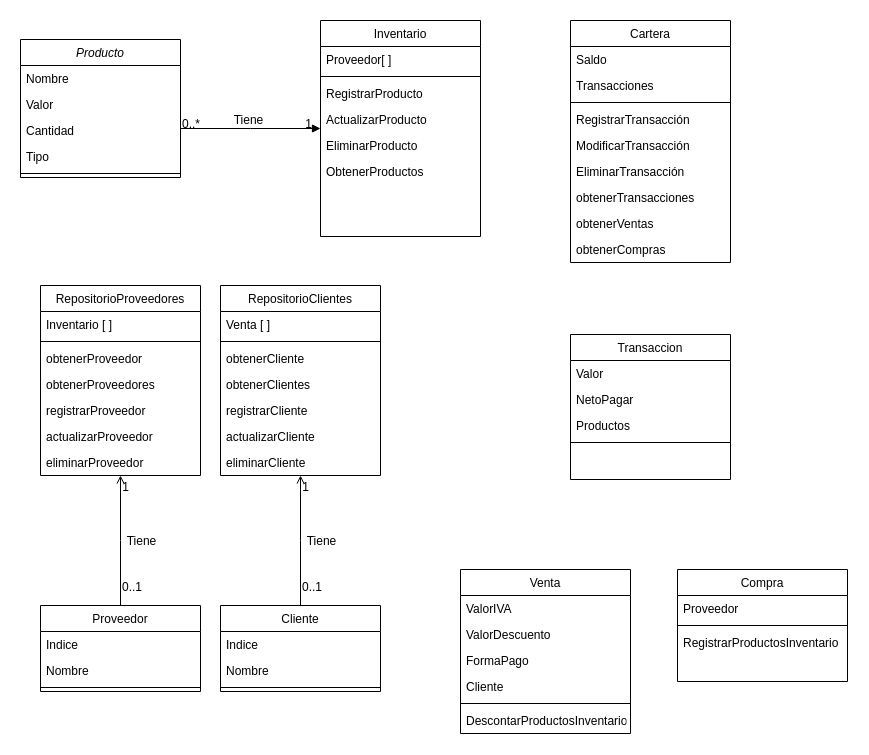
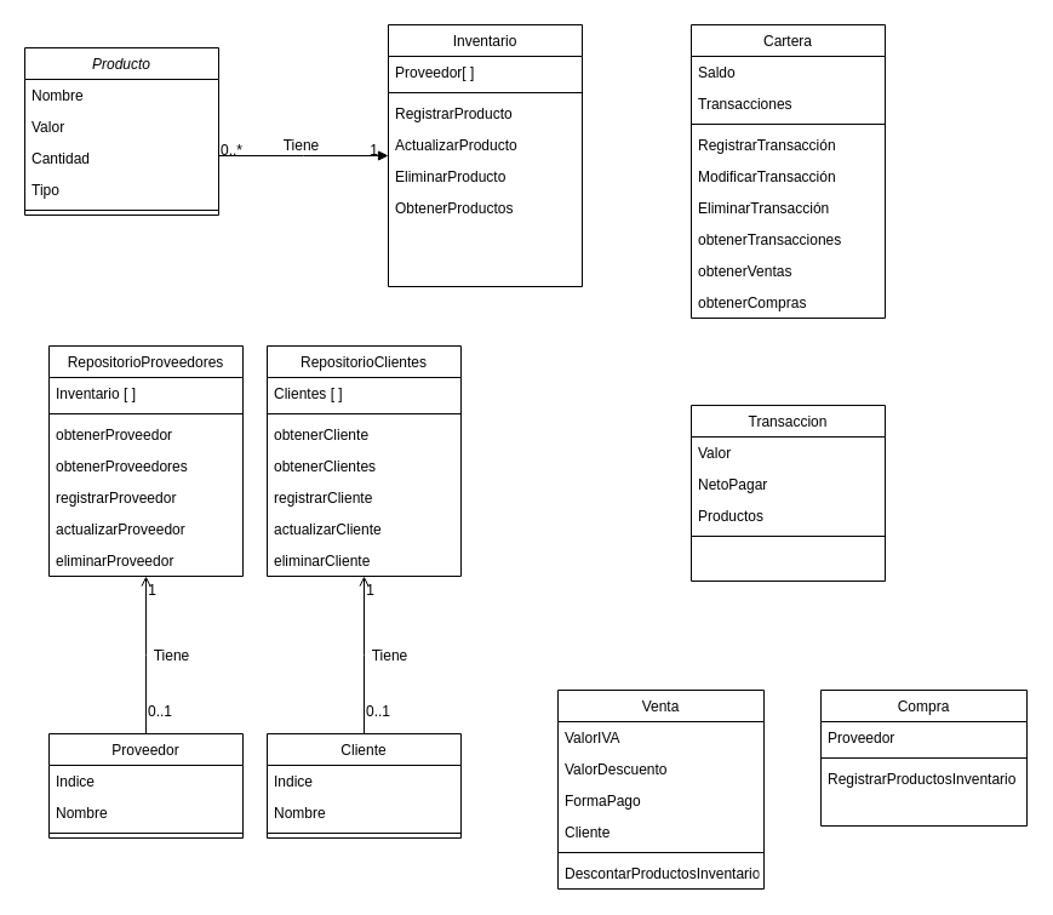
  <mxCell id="0" />
  <mxCell id="1" parent="0" />
  <mxCell id="2" value="Producto" style="swimlane;fontStyle=2;align=center;verticalAlign=top;childLayout=stackLayout;horizontal=1;startSize=26;horizontalStack=0;resizeParent=1;resizeLast=0;collapsible=1;marginBottom=0;rounded=0;shadow=0;strokeWidth=1;" parent="1" vertex="1"><mxGeometry x="20" y="39" width="160" height="138" as="geometry"><mxRectangle x="230" y="140" width="160" height="26" as="alternateBounds" /></mxGeometry></mxCell>
  <mxCell id="3" value="Nombre" style="text;align=left;verticalAlign=top;spacingLeft=4;spacingRight=4;overflow=hidden;rotatable=0;points=[[0,0.5],[1,0.5]];portConstraint=eastwest;" parent="2" vertex="1"><mxGeometry y="26" width="160" height="26" as="geometry" /></mxCell>
  <mxCell id="4" value="Valor" style="text;align=left;verticalAlign=top;spacingLeft=4;spacingRight=4;overflow=hidden;rotatable=0;points=[[0,0.5],[1,0.5]];portConstraint=eastwest;rounded=0;shadow=0;html=0;" parent="2" vertex="1"><mxGeometry y="52" width="160" height="26" as="geometry" /></mxCell>
  <mxCell id="5" value="Cantidad" style="text;align=left;verticalAlign=top;spacingLeft=4;spacingRight=4;overflow=hidden;rotatable=0;points=[[0,0.5],[1,0.5]];portConstraint=eastwest;rounded=0;shadow=0;html=0;" vertex="1" parent="2"><mxGeometry y="78" width="160" height="26" as="geometry" /></mxCell>
  <mxCell id="6" value="Tipo" style="text;align=left;verticalAlign=top;spacingLeft=4;spacingRight=4;overflow=hidden;rotatable=0;points=[[0,0.5],[1,0.5]];portConstraint=eastwest;rounded=0;shadow=0;html=0;" vertex="1" parent="2"><mxGeometry y="104" width="160" height="26" as="geometry" /></mxCell>
  <mxCell id="7" value="" style="line;html=1;strokeWidth=1;align=left;verticalAlign=middle;spacingTop=-1;spacingLeft=3;spacingRight=3;rotatable=0;labelPosition=right;points=[];portConstraint=eastwest;" parent="2" vertex="1"><mxGeometry y="130" width="160" height="8" as="geometry" /></mxCell>
  <mxCell id="8" value="Proveedor" style="swimlane;fontStyle=0;align=center;verticalAlign=top;childLayout=stackLayout;horizontal=1;startSize=26;horizontalStack=0;resizeParent=1;resizeLast=0;collapsible=1;marginBottom=0;rounded=0;shadow=0;strokeWidth=1;" parent="1" vertex="1"><mxGeometry x="40" y="605" width="160" height="86" as="geometry"><mxRectangle x="130" y="380" width="160" height="26" as="alternateBounds" /></mxGeometry></mxCell>
  <mxCell id="9" value="Indice" style="text;align=left;verticalAlign=top;spacingLeft=4;spacingRight=4;overflow=hidden;rotatable=0;points=[[0,0.5],[1,0.5]];portConstraint=eastwest;" vertex="1" parent="8"><mxGeometry y="26" width="160" height="26" as="geometry" /></mxCell>
  <mxCell id="10" value="Nombre" style="text;align=left;verticalAlign=top;spacingLeft=4;spacingRight=4;overflow=hidden;rotatable=0;points=[[0,0.5],[1,0.5]];portConstraint=eastwest;" parent="8" vertex="1"><mxGeometry y="52" width="160" height="26" as="geometry" /></mxCell>
  <mxCell id="11" value="" style="line;html=1;strokeWidth=1;align=left;verticalAlign=middle;spacingTop=-1;spacingLeft=3;spacingRight=3;rotatable=0;labelPosition=right;points=[];portConstraint=eastwest;" parent="8" vertex="1"><mxGeometry y="78" width="160" height="8" as="geometry" /></mxCell>
  <mxCell id="12" value="Cliente" style="swimlane;fontStyle=0;align=center;verticalAlign=top;childLayout=stackLayout;horizontal=1;startSize=26;horizontalStack=0;resizeParent=1;resizeLast=0;collapsible=1;marginBottom=0;rounded=0;shadow=0;strokeWidth=1;" parent="1" vertex="1"><mxGeometry x="220" y="605" width="160" height="86" as="geometry"><mxRectangle x="340" y="380" width="170" height="26" as="alternateBounds" /></mxGeometry></mxCell>
  <mxCell id="13" value="Indice" style="text;align=left;verticalAlign=top;spacingLeft=4;spacingRight=4;overflow=hidden;rotatable=0;points=[[0,0.5],[1,0.5]];portConstraint=eastwest;" vertex="1" parent="12"><mxGeometry y="26" width="160" height="26" as="geometry" /></mxCell>
  <mxCell id="14" value="Nombre" style="text;align=left;verticalAlign=top;spacingLeft=4;spacingRight=4;overflow=hidden;rotatable=0;points=[[0,0.5],[1,0.5]];portConstraint=eastwest;" parent="12" vertex="1"><mxGeometry y="52" width="160" height="26" as="geometry" /></mxCell>
  <mxCell id="15" value="" style="line;html=1;strokeWidth=1;align=left;verticalAlign=middle;spacingTop=-1;spacingLeft=3;spacingRight=3;rotatable=0;labelPosition=right;points=[];portConstraint=eastwest;" parent="12" vertex="1"><mxGeometry y="78" width="160" height="8" as="geometry" /></mxCell>
  <mxCell id="16" value="Inventario" style="swimlane;fontStyle=0;align=center;verticalAlign=top;childLayout=stackLayout;horizontal=1;startSize=26;horizontalStack=0;resizeParent=1;resizeLast=0;collapsible=1;marginBottom=0;rounded=0;shadow=0;strokeWidth=1;" parent="1" vertex="1"><mxGeometry x="320" y="20" width="160" height="216" as="geometry"><mxRectangle x="520" y="81" width="160" height="26" as="alternateBounds" /></mxGeometry></mxCell>
  <mxCell id="17" value="Proveedor[ ]" style="text;align=left;verticalAlign=top;spacingLeft=4;spacingRight=4;overflow=hidden;rotatable=0;points=[[0,0.5],[1,0.5]];portConstraint=eastwest;" parent="16" vertex="1"><mxGeometry y="26" width="160" height="26" as="geometry" /></mxCell>
  <mxCell id="18" value="" style="line;html=1;strokeWidth=1;align=left;verticalAlign=middle;spacingTop=-1;spacingLeft=3;spacingRight=3;rotatable=0;labelPosition=right;points=[];portConstraint=eastwest;" parent="16" vertex="1"><mxGeometry y="52" width="160" height="8" as="geometry" /></mxCell>
  <mxCell id="19" value="RegistrarProducto" style="text;align=left;verticalAlign=top;spacingLeft=4;spacingRight=4;overflow=hidden;rotatable=0;points=[[0,0.5],[1,0.5]];portConstraint=eastwest;" parent="16" vertex="1"><mxGeometry y="60" width="160" height="26" as="geometry" /></mxCell>
  <mxCell id="20" value="ActualizarProducto" style="text;align=left;verticalAlign=top;spacingLeft=4;spacingRight=4;overflow=hidden;rotatable=0;points=[[0,0.5],[1,0.5]];portConstraint=eastwest;" parent="16" vertex="1"><mxGeometry y="86" width="160" height="26" as="geometry" /></mxCell>
  <mxCell id="21" value="EliminarProducto" style="text;align=left;verticalAlign=top;spacingLeft=4;spacingRight=4;overflow=hidden;rotatable=0;points=[[0,0.5],[1,0.5]];portConstraint=eastwest;" vertex="1" parent="16"><mxGeometry y="112" width="160" height="26" as="geometry" /></mxCell>
  <mxCell id="22" value="ObtenerProductos" style="text;align=left;verticalAlign=top;spacingLeft=4;spacingRight=4;overflow=hidden;rotatable=0;points=[[0,0.5],[1,0.5]];portConstraint=eastwest;" vertex="1" parent="16"><mxGeometry y="138" width="160" height="26" as="geometry" /></mxCell>
  <mxCell id="23" value="" style="endArrow=block;shadow=0;strokeWidth=1;rounded=0;endFill=1;edgeStyle=elbowEdgeStyle;elbow=vertical;entryX=0;entryY=0.5;entryDx=0;entryDy=0;" parent="1" source="2" target="16" edge="1"><mxGeometry x="0.5" y="41" relative="1" as="geometry"><mxPoint x="230" y="131" as="sourcePoint" /><mxPoint x="280" y="119" as="targetPoint" /><mxPoint x="-40" y="32" as="offset" /></mxGeometry></mxCell>
  <mxCell id="24" value="0..*" style="resizable=0;align=left;verticalAlign=bottom;labelBackgroundColor=none;fontSize=12;" parent="23" connectable="0" vertex="1"><mxGeometry x="-1" relative="1" as="geometry"><mxPoint y="4" as="offset" /></mxGeometry></mxCell>
  <mxCell id="25" value="1" style="resizable=0;align=right;verticalAlign=bottom;labelBackgroundColor=none;fontSize=12;" parent="23" connectable="0" vertex="1"><mxGeometry x="1" relative="1" as="geometry"><mxPoint x="-7" y="4" as="offset" /></mxGeometry></mxCell>
  <mxCell id="26" value="Tiene" style="text;html=1;resizable=0;points=[];;align=center;verticalAlign=middle;labelBackgroundColor=none;rounded=0;shadow=0;strokeWidth=1;fontSize=12;" parent="23" vertex="1" connectable="0"><mxGeometry x="0.5" y="49" relative="1" as="geometry"><mxPoint x="-38" y="40" as="offset" /></mxGeometry></mxCell>
  <mxCell id="27" value="Cartera" style="swimlane;fontStyle=0;align=center;verticalAlign=top;childLayout=stackLayout;horizontal=1;startSize=26;horizontalStack=0;resizeParent=1;resizeLast=0;collapsible=1;marginBottom=0;rounded=0;shadow=0;strokeWidth=1;" vertex="1" parent="1"><mxGeometry x="570" y="20" width="160" height="242" as="geometry"><mxRectangle x="810" y="81" width="160" height="26" as="alternateBounds" /></mxGeometry></mxCell>
  <mxCell id="28" value="Saldo" style="text;align=left;verticalAlign=top;spacingLeft=4;spacingRight=4;overflow=hidden;rotatable=0;points=[[0,0.5],[1,0.5]];portConstraint=eastwest;" vertex="1" parent="27"><mxGeometry y="26" width="160" height="26" as="geometry" /></mxCell>
  <mxCell id="29" value="Transacciones" style="text;align=left;verticalAlign=top;spacingLeft=4;spacingRight=4;overflow=hidden;rotatable=0;points=[[0,0.5],[1,0.5]];portConstraint=eastwest;" vertex="1" parent="27"><mxGeometry y="52" width="160" height="26" as="geometry" /></mxCell>
  <mxCell id="30" value="" style="line;html=1;strokeWidth=1;align=left;verticalAlign=middle;spacingTop=-1;spacingLeft=3;spacingRight=3;rotatable=0;labelPosition=right;points=[];portConstraint=eastwest;" vertex="1" parent="27"><mxGeometry y="78" width="160" height="8" as="geometry" /></mxCell>
  <mxCell id="31" value="RegistrarTransacción&#10;" style="text;align=left;verticalAlign=top;spacingLeft=4;spacingRight=4;overflow=hidden;rotatable=0;points=[[0,0.5],[1,0.5]];portConstraint=eastwest;" vertex="1" parent="27"><mxGeometry y="86" width="160" height="26" as="geometry" /></mxCell>
  <mxCell id="32" value="ModificarTransacción" style="text;align=left;verticalAlign=top;spacingLeft=4;spacingRight=4;overflow=hidden;rotatable=0;points=[[0,0.5],[1,0.5]];portConstraint=eastwest;" vertex="1" parent="27"><mxGeometry y="112" width="160" height="26" as="geometry" /></mxCell>
  <mxCell id="33" value="EliminarTransacción" style="text;align=left;verticalAlign=top;spacingLeft=4;spacingRight=4;overflow=hidden;rotatable=0;points=[[0,0.5],[1,0.5]];portConstraint=eastwest;" vertex="1" parent="27"><mxGeometry y="138" width="160" height="26" as="geometry" /></mxCell>
  <mxCell id="34" value="obtenerTransacciones&#10;" style="text;align=left;verticalAlign=top;spacingLeft=4;spacingRight=4;overflow=hidden;rotatable=0;points=[[0,0.5],[1,0.5]];portConstraint=eastwest;" vertex="1" parent="27"><mxGeometry y="164" width="160" height="26" as="geometry" /></mxCell>
  <mxCell id="35" value="obtenerVentas" style="text;align=left;verticalAlign=top;spacingLeft=4;spacingRight=4;overflow=hidden;rotatable=0;points=[[0,0.5],[1,0.5]];portConstraint=eastwest;" vertex="1" parent="27"><mxGeometry y="190" width="160" height="26" as="geometry" /></mxCell>
  <mxCell id="36" value="obtenerCompras" style="text;align=left;verticalAlign=top;spacingLeft=4;spacingRight=4;overflow=hidden;rotatable=0;points=[[0,0.5],[1,0.5]];portConstraint=eastwest;" vertex="1" parent="27"><mxGeometry y="216" width="160" height="26" as="geometry" /></mxCell>
  <mxCell id="37" value="Venta" style="swimlane;fontStyle=0;align=center;verticalAlign=top;childLayout=stackLayout;horizontal=1;startSize=26;horizontalStack=0;resizeParent=1;resizeLast=0;collapsible=1;marginBottom=0;rounded=0;shadow=0;strokeWidth=1;" vertex="1" parent="1"><mxGeometry x="460" y="569" width="170" height="164" as="geometry"><mxRectangle x="340" y="380" width="170" height="26" as="alternateBounds" /></mxGeometry></mxCell>
  <mxCell id="38" value="ValorIVA" style="text;align=left;verticalAlign=top;spacingLeft=4;spacingRight=4;overflow=hidden;rotatable=0;points=[[0,0.5],[1,0.5]];portConstraint=eastwest;" vertex="1" parent="37"><mxGeometry y="26" width="170" height="26" as="geometry" /></mxCell>
  <mxCell id="39" value="ValorDescuento" style="text;align=left;verticalAlign=top;spacingLeft=4;spacingRight=4;overflow=hidden;rotatable=0;points=[[0,0.5],[1,0.5]];portConstraint=eastwest;" vertex="1" parent="37"><mxGeometry y="52" width="170" height="26" as="geometry" /></mxCell>
  <mxCell id="40" value="FormaPago" style="text;align=left;verticalAlign=top;spacingLeft=4;spacingRight=4;overflow=hidden;rotatable=0;points=[[0,0.5],[1,0.5]];portConstraint=eastwest;" vertex="1" parent="37"><mxGeometry y="78" width="170" height="26" as="geometry" /></mxCell>
  <mxCell id="41" value="Cliente" style="text;align=left;verticalAlign=top;spacingLeft=4;spacingRight=4;overflow=hidden;rotatable=0;points=[[0,0.5],[1,0.5]];portConstraint=eastwest;" vertex="1" parent="37"><mxGeometry y="104" width="170" height="26" as="geometry" /></mxCell>
  <mxCell id="42" value="" style="line;html=1;strokeWidth=1;align=left;verticalAlign=middle;spacingTop=-1;spacingLeft=3;spacingRight=3;rotatable=0;labelPosition=right;points=[];portConstraint=eastwest;" vertex="1" parent="37"><mxGeometry y="130" width="170" height="8" as="geometry" /></mxCell>
  <mxCell id="43" value="DescontarProductosInventario" style="text;align=left;verticalAlign=top;spacingLeft=4;spacingRight=4;overflow=hidden;rotatable=0;points=[[0,0.5],[1,0.5]];portConstraint=eastwest;" vertex="1" parent="37"><mxGeometry y="138" width="170" height="26" as="geometry" /></mxCell>
  <mxCell id="44" value="Compra" style="swimlane;fontStyle=0;align=center;verticalAlign=top;childLayout=stackLayout;horizontal=1;startSize=26;horizontalStack=0;resizeParent=1;resizeLast=0;collapsible=1;marginBottom=0;rounded=0;shadow=0;strokeWidth=1;" vertex="1" parent="1"><mxGeometry x="677" y="569" width="170" height="112" as="geometry"><mxRectangle x="340" y="380" width="170" height="26" as="alternateBounds" /></mxGeometry></mxCell>
  <mxCell id="45" value="Proveedor" style="text;align=left;verticalAlign=top;spacingLeft=4;spacingRight=4;overflow=hidden;rotatable=0;points=[[0,0.5],[1,0.5]];portConstraint=eastwest;" vertex="1" parent="44"><mxGeometry y="26" width="170" height="26" as="geometry" /></mxCell>
  <mxCell id="46" value="" style="line;html=1;strokeWidth=1;align=left;verticalAlign=middle;spacingTop=-1;spacingLeft=3;spacingRight=3;rotatable=0;labelPosition=right;points=[];portConstraint=eastwest;" vertex="1" parent="44"><mxGeometry y="52" width="170" height="8" as="geometry" /></mxCell>
  <mxCell id="47" value="RegistrarProductosInventario" style="text;align=left;verticalAlign=top;spacingLeft=4;spacingRight=4;overflow=hidden;rotatable=0;points=[[0,0.5],[1,0.5]];portConstraint=eastwest;" vertex="1" parent="44"><mxGeometry y="60" width="170" height="26" as="geometry" /></mxCell>
  <mxCell id="48" value="Transaccion" style="swimlane;fontStyle=0;align=center;verticalAlign=top;childLayout=stackLayout;horizontal=1;startSize=26;horizontalStack=0;resizeParent=1;resizeLast=0;collapsible=1;marginBottom=0;rounded=0;shadow=0;strokeWidth=1;" vertex="1" parent="1"><mxGeometry x="570" y="334" width="160" height="145" as="geometry"><mxRectangle x="340" y="380" width="170" height="26" as="alternateBounds" /></mxGeometry></mxCell>
  <mxCell id="49" value="Valor" style="text;align=left;verticalAlign=top;spacingLeft=4;spacingRight=4;overflow=hidden;rotatable=0;points=[[0,0.5],[1,0.5]];portConstraint=eastwest;" vertex="1" parent="48"><mxGeometry y="26" width="160" height="26" as="geometry" /></mxCell>
  <mxCell id="50" value="NetoPagar" style="text;align=left;verticalAlign=top;spacingLeft=4;spacingRight=4;overflow=hidden;rotatable=0;points=[[0,0.5],[1,0.5]];portConstraint=eastwest;" vertex="1" parent="48"><mxGeometry y="52" width="160" height="26" as="geometry" /></mxCell>
  <mxCell id="51" value="Productos" style="text;align=left;verticalAlign=top;spacingLeft=4;spacingRight=4;overflow=hidden;rotatable=0;points=[[0,0.5],[1,0.5]];portConstraint=eastwest;" vertex="1" parent="48"><mxGeometry y="78" width="160" height="26" as="geometry" /></mxCell>
  <mxCell id="52" value="" style="line;html=1;strokeWidth=1;align=left;verticalAlign=middle;spacingTop=-1;spacingLeft=3;spacingRight=3;rotatable=0;labelPosition=right;points=[];portConstraint=eastwest;" vertex="1" parent="48"><mxGeometry y="104" width="160" height="8" as="geometry" /></mxCell>
  <mxCell id="53" value="RepositorioProveedores" style="swimlane;fontStyle=0;align=center;verticalAlign=top;childLayout=stackLayout;horizontal=1;startSize=26;horizontalStack=0;resizeParent=1;resizeLast=0;collapsible=1;marginBottom=0;rounded=0;shadow=0;strokeWidth=1;" vertex="1" parent="1"><mxGeometry x="40" y="285" width="160" height="190" as="geometry"><mxRectangle x="340" y="380" width="170" height="26" as="alternateBounds" /></mxGeometry></mxCell>
  <mxCell id="54" value="Inventario [ ]" style="text;align=left;verticalAlign=top;spacingLeft=4;spacingRight=4;overflow=hidden;rotatable=0;points=[[0,0.5],[1,0.5]];portConstraint=eastwest;" vertex="1" parent="53"><mxGeometry y="26" width="160" height="26" as="geometry" /></mxCell>
  <mxCell id="55" value="" style="line;html=1;strokeWidth=1;align=left;verticalAlign=middle;spacingTop=-1;spacingLeft=3;spacingRight=3;rotatable=0;labelPosition=right;points=[];portConstraint=eastwest;" vertex="1" parent="53"><mxGeometry y="52" width="160" height="8" as="geometry" /></mxCell>
  <mxCell id="56" value="obtenerProveedor" style="text;align=left;verticalAlign=top;spacingLeft=4;spacingRight=4;overflow=hidden;rotatable=0;points=[[0,0.5],[1,0.5]];portConstraint=eastwest;" vertex="1" parent="53"><mxGeometry y="60" width="160" height="26" as="geometry" /></mxCell>
  <mxCell id="57" value="obtenerProveedores" style="text;align=left;verticalAlign=top;spacingLeft=4;spacingRight=4;overflow=hidden;rotatable=0;points=[[0,0.5],[1,0.5]];portConstraint=eastwest;" vertex="1" parent="53"><mxGeometry y="86" width="160" height="26" as="geometry" /></mxCell>
  <mxCell id="58" value="registrarProveedor" style="text;align=left;verticalAlign=top;spacingLeft=4;spacingRight=4;overflow=hidden;rotatable=0;points=[[0,0.5],[1,0.5]];portConstraint=eastwest;" vertex="1" parent="53"><mxGeometry y="112" width="160" height="26" as="geometry" /></mxCell>
  <mxCell id="59" value="actualizarProveedor" style="text;align=left;verticalAlign=top;spacingLeft=4;spacingRight=4;overflow=hidden;rotatable=0;points=[[0,0.5],[1,0.5]];portConstraint=eastwest;" vertex="1" parent="53"><mxGeometry y="138" width="160" height="26" as="geometry" /></mxCell>
  <mxCell id="60" value="eliminarProveedor" style="text;align=left;verticalAlign=top;spacingLeft=4;spacingRight=4;overflow=hidden;rotatable=0;points=[[0,0.5],[1,0.5]];portConstraint=eastwest;" vertex="1" parent="53"><mxGeometry y="164" width="160" height="26" as="geometry" /></mxCell>
  <mxCell id="61" value="RepositorioClientes" style="swimlane;fontStyle=0;align=center;verticalAlign=top;childLayout=stackLayout;horizontal=1;startSize=26;horizontalStack=0;resizeParent=1;resizeLast=0;collapsible=1;marginBottom=0;rounded=0;shadow=0;strokeWidth=1;" vertex="1" parent="1"><mxGeometry x="220" y="285" width="160" height="190" as="geometry"><mxRectangle x="340" y="380" width="170" height="26" as="alternateBounds" /></mxGeometry></mxCell>
- <mxCell id="62" value="Venta [ ]" style="text;align=left;verticalAlign=top;spacingLeft=4;spacingRight=4;overflow=hidden;rotatable=0;points=[[0,0.5],[1,0.5]];portConstraint=eastwest;" vertex="1" parent="61"><mxGeometry y="26" width="160" height="26" as="geometry" /></mxCell>
+ <mxCell id="62" value="Clientes [ ]" style="text;align=left;verticalAlign=top;spacingLeft=4;spacingRight=4;overflow=hidden;rotatable=0;points=[[0,0.5],[1,0.5]];portConstraint=eastwest;" vertex="1" parent="61"><mxGeometry y="26" width="160" height="26" as="geometry" /></mxCell>
  <mxCell id="63" value="" style="line;html=1;strokeWidth=1;align=left;verticalAlign=middle;spacingTop=-1;spacingLeft=3;spacingRight=3;rotatable=0;labelPosition=right;points=[];portConstraint=eastwest;" vertex="1" parent="61"><mxGeometry y="52" width="160" height="8" as="geometry" /></mxCell>
  <mxCell id="64" value="obtenerCliente" style="text;align=left;verticalAlign=top;spacingLeft=4;spacingRight=4;overflow=hidden;rotatable=0;points=[[0,0.5],[1,0.5]];portConstraint=eastwest;" vertex="1" parent="61"><mxGeometry y="60" width="160" height="26" as="geometry" /></mxCell>
  <mxCell id="65" value="obtenerClientes" style="text;align=left;verticalAlign=top;spacingLeft=4;spacingRight=4;overflow=hidden;rotatable=0;points=[[0,0.5],[1,0.5]];portConstraint=eastwest;" vertex="1" parent="61"><mxGeometry y="86" width="160" height="26" as="geometry" /></mxCell>
  <mxCell id="66" value="registrarCliente" style="text;align=left;verticalAlign=top;spacingLeft=4;spacingRight=4;overflow=hidden;rotatable=0;points=[[0,0.5],[1,0.5]];portConstraint=eastwest;" vertex="1" parent="61"><mxGeometry y="112" width="160" height="26" as="geometry" /></mxCell>
  <mxCell id="67" value="actualizarCliente" style="text;align=left;verticalAlign=top;spacingLeft=4;spacingRight=4;overflow=hidden;rotatable=0;points=[[0,0.5],[1,0.5]];portConstraint=eastwest;" vertex="1" parent="61"><mxGeometry y="138" width="160" height="26" as="geometry" /></mxCell>
  <mxCell id="68" value="eliminarCliente" style="text;align=left;verticalAlign=top;spacingLeft=4;spacingRight=4;overflow=hidden;rotatable=0;points=[[0,0.5],[1,0.5]];portConstraint=eastwest;" vertex="1" parent="61"><mxGeometry y="164" width="160" height="26" as="geometry" /></mxCell>
  <mxCell id="69" value="" style="endArrow=open;shadow=0;strokeWidth=1;rounded=0;endFill=1;edgeStyle=elbowEdgeStyle;elbow=vertical;entryX=0.5;entryY=1;entryDx=0;entryDy=0;exitX=0.5;exitY=0;exitDx=0;exitDy=0;" edge="1" parent="1" source="8" target="53"><mxGeometry x="0.5" y="41" relative="1" as="geometry"><mxPoint x="80" y="415" as="sourcePoint" /><mxPoint x="220" y="415.5" as="targetPoint" /><mxPoint x="-40" y="32" as="offset" /></mxGeometry></mxCell>
  <mxCell id="70" value="0..1" style="resizable=0;align=left;verticalAlign=bottom;labelBackgroundColor=none;fontSize=12;" connectable="0" vertex="1" parent="69"><mxGeometry x="-1" relative="1" as="geometry"><mxPoint y="-10" as="offset" /></mxGeometry></mxCell>
  <mxCell id="71" value="1" style="resizable=0;align=right;verticalAlign=bottom;labelBackgroundColor=none;fontSize=12;" connectable="0" vertex="1" parent="69"><mxGeometry x="1" relative="1" as="geometry"><mxPoint x="10" y="20" as="offset" /></mxGeometry></mxCell>
  <mxCell id="72" value="Tiene" style="text;html=1;resizable=0;points=[];;align=center;verticalAlign=middle;labelBackgroundColor=none;rounded=0;shadow=0;strokeWidth=1;fontSize=12;" vertex="1" connectable="0" parent="69"><mxGeometry x="0.5" y="49" relative="1" as="geometry"><mxPoint x="69" y="33" as="offset" /></mxGeometry></mxCell>
  <mxCell id="73" value="" style="endArrow=open;shadow=0;strokeWidth=1;rounded=0;endFill=1;edgeStyle=elbowEdgeStyle;elbow=vertical;entryX=0.5;entryY=1;entryDx=0;entryDy=0;exitX=0.5;exitY=0;exitDx=0;exitDy=0;" edge="1" parent="1" source="12" target="61"><mxGeometry x="0.5" y="41" relative="1" as="geometry"><mxPoint x="280" y="515" as="sourcePoint" /><mxPoint x="280" y="365" as="targetPoint" /><mxPoint x="-40" y="32" as="offset" /></mxGeometry></mxCell>
  <mxCell id="74" value="0..1" style="resizable=0;align=left;verticalAlign=bottom;labelBackgroundColor=none;fontSize=12;" connectable="0" vertex="1" parent="73"><mxGeometry x="-1" relative="1" as="geometry"><mxPoint y="-10" as="offset" /></mxGeometry></mxCell>
  <mxCell id="75" value="1" style="resizable=0;align=right;verticalAlign=bottom;labelBackgroundColor=none;fontSize=12;" connectable="0" vertex="1" parent="73"><mxGeometry x="1" relative="1" as="geometry"><mxPoint x="10" y="20" as="offset" /></mxGeometry></mxCell>
  <mxCell id="76" value="Tiene" style="text;html=1;resizable=0;points=[];;align=center;verticalAlign=middle;labelBackgroundColor=none;rounded=0;shadow=0;strokeWidth=1;fontSize=12;" vertex="1" connectable="0" parent="73"><mxGeometry x="0.5" y="49" relative="1" as="geometry"><mxPoint x="69" y="33" as="offset" /></mxGeometry></mxCell>
